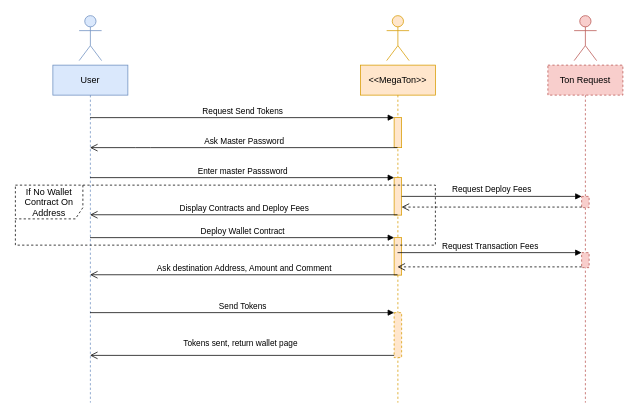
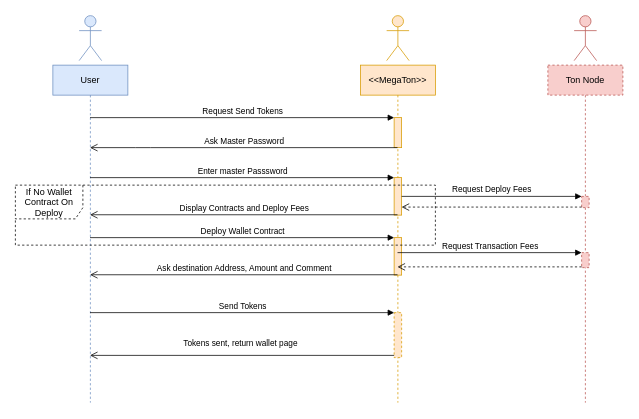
  <mxCell id="0" />
  <mxCell id="1" parent="0" />
  <mxCell id="2" value="&amp;lt;&amp;lt;MegaTon&amp;gt;&amp;gt;" style="shape=umlLifeline;perimeter=lifelinePerimeter;whiteSpace=wrap;html=1;container=1;collapsible=0;recursiveResize=0;outlineConnect=0;fillColor=#ffe6cc;strokeColor=#d79b00;" vertex="1" parent="1"><mxGeometry x="480" y="86" width="100" height="450" as="geometry" /></mxCell>
  <mxCell id="3" value="" style="html=1;points=[];perimeter=orthogonalPerimeter;fillColor=#ffe6cc;strokeColor=#d79b00;" vertex="1" parent="2"><mxGeometry x="45" y="70" width="10" height="40" as="geometry" /></mxCell>
  <mxCell id="4" value="" style="html=1;points=[];perimeter=orthogonalPerimeter;fillColor=#ffe6cc;strokeColor=#d79b00;" vertex="1" parent="2"><mxGeometry x="45" y="150" width="10" height="50" as="geometry" /></mxCell>
  <mxCell id="5" value="" style="html=1;points=[];perimeter=orthogonalPerimeter;fillColor=#ffe6cc;strokeColor=#d79b00;" vertex="1" parent="2"><mxGeometry x="45" y="230" width="10" height="50" as="geometry" /></mxCell>
  <mxCell id="6" value="" style="html=1;points=[];perimeter=orthogonalPerimeter;dashed=1;fillColor=#ffe6cc;strokeColor=#d79b00;" vertex="1" parent="2"><mxGeometry x="45" y="330" width="10" height="60" as="geometry" /></mxCell>
  <mxCell id="7" value="User" style="shape=umlLifeline;perimeter=lifelinePerimeter;whiteSpace=wrap;html=1;container=1;collapsible=0;recursiveResize=0;outlineConnect=0;fillColor=#dae8fc;strokeColor=#6c8ebf;" vertex="1" parent="1"><mxGeometry x="70" y="86" width="100" height="450" as="geometry" /></mxCell>
  <mxCell id="8" value="" style="shape=umlActor;verticalLabelPosition=bottom;verticalAlign=top;html=1;fillColor=#ffe6cc;strokeColor=#d79b00;" vertex="1" parent="1"><mxGeometry x="515" y="20" width="30" height="60" as="geometry" /></mxCell>
  <mxCell id="9" value="" style="shape=umlActor;verticalLabelPosition=bottom;verticalAlign=top;html=1;fillColor=#dae8fc;strokeColor=#6c8ebf;" vertex="1" parent="1"><mxGeometry x="105" y="20" width="30" height="60" as="geometry" /></mxCell>
  <mxCell id="10" value="Request Send Tokens" style="html=1;verticalAlign=bottom;endArrow=block;entryX=0;entryY=0;" edge="1" parent="1" source="7" target="3"><mxGeometry relative="1" as="geometry"><mxPoint x="185" y="156" as="sourcePoint" /></mxGeometry></mxCell>
  <mxCell id="11" value="Ask Master Password" style="html=1;verticalAlign=bottom;endArrow=open;endSize=8;" edge="1" parent="1" source="2" target="7"><mxGeometry relative="1" as="geometry"><mxPoint x="260" y="236" as="sourcePoint" /><mxPoint x="130" y="236" as="targetPoint" /><Array as="points"><mxPoint x="190" y="196" /></Array></mxGeometry></mxCell>
  <mxCell id="12" value="Enter master Passsword" style="html=1;verticalAlign=bottom;endArrow=block;entryX=0;entryY=0;" edge="1" parent="1" target="4"><mxGeometry relative="1" as="geometry"><mxPoint x="119.5" y="236" as="sourcePoint" /></mxGeometry></mxCell>
  <mxCell id="13" value="Display Contracts and Deploy Fees" style="html=1;verticalAlign=bottom;endArrow=open;endSize=8;" edge="1" parent="1" source="2"><mxGeometry relative="1" as="geometry"><mxPoint x="119.5" y="285.5" as="targetPoint" /><mxPoint x="385" y="285.5" as="sourcePoint" /></mxGeometry></mxCell>
  <mxCell id="14" value="Deploy Wallet Contract" style="html=1;verticalAlign=bottom;endArrow=block;entryX=0;entryY=0;" edge="1" parent="1" source="7" target="5"><mxGeometry relative="1" as="geometry"><mxPoint x="185" y="296" as="sourcePoint" /></mxGeometry></mxCell>
  <mxCell id="15" value="Ask destination Address, Amount and Comment" style="html=1;verticalAlign=bottom;endArrow=open;endSize=8;" edge="1" parent="1" source="2"><mxGeometry relative="1" as="geometry"><mxPoint x="119.5" y="365.5" as="targetPoint" /><mxPoint x="385" y="365.5" as="sourcePoint" /></mxGeometry></mxCell>
  <mxCell id="16" value="Send Tokens" style="html=1;verticalAlign=bottom;endArrow=block;entryX=0;entryY=0;" edge="1" parent="1" source="7" target="6"><mxGeometry relative="1" as="geometry"><mxPoint x="535" y="416" as="sourcePoint" /></mxGeometry></mxCell>
  <mxCell id="17" value="Tokens sent, return wallet page" style="html=1;verticalAlign=bottom;endArrow=open;endSize=8;exitX=0;exitY=0.95;" edge="1" parent="1" source="6" target="7"><mxGeometry x="0.009" y="-7" relative="1" as="geometry"><mxPoint x="535" y="492" as="targetPoint" /><mxPoint as="offset" /></mxGeometry></mxCell>
- <mxCell id="18" value="Ton Request" style="shape=umlLifeline;perimeter=lifelinePerimeter;whiteSpace=wrap;html=1;container=1;collapsible=0;recursiveResize=0;outlineConnect=0;dashed=1;fillColor=#f8cecc;strokeColor=#b85450;" vertex="1" parent="1"><mxGeometry x="730" y="86" width="100" height="450" as="geometry" /></mxCell>
+ <mxCell id="18" value="Ton Node" style="shape=umlLifeline;perimeter=lifelinePerimeter;whiteSpace=wrap;html=1;container=1;collapsible=0;recursiveResize=0;outlineConnect=0;dashed=1;fillColor=#f8cecc;strokeColor=#b85450;" vertex="1" parent="1"><mxGeometry x="730" y="86" width="100" height="450" as="geometry" /></mxCell>
  <mxCell id="19" value="" style="html=1;points=[];perimeter=orthogonalPerimeter;dashed=1;fillColor=#f8cecc;strokeColor=#b85450;" vertex="1" parent="18"><mxGeometry x="45" y="175" width="10" height="15" as="geometry" /></mxCell>
  <mxCell id="20" value="" style="html=1;points=[];perimeter=orthogonalPerimeter;dashed=1;fillColor=#f8cecc;strokeColor=#b85450;" vertex="1" parent="18"><mxGeometry x="45" y="250" width="10" height="20" as="geometry" /></mxCell>
  <mxCell id="21" value="" style="shape=umlActor;verticalLabelPosition=bottom;verticalAlign=top;html=1;fillColor=#f8cecc;strokeColor=#b85450;" vertex="1" parent="1"><mxGeometry x="765" y="20" width="30" height="60" as="geometry" /></mxCell>
  <mxCell id="22" value="" style="html=1;verticalAlign=bottom;endArrow=open;endSize=8;exitX=0;exitY=0.95;dashed=1;" edge="1" parent="1" source="19" target="4"><mxGeometry relative="1" as="geometry"><mxPoint x="705" y="347" as="targetPoint" /></mxGeometry></mxCell>
  <mxCell id="23" value="Request Deploy Fees" style="html=1;verticalAlign=bottom;endArrow=block;entryX=0;entryY=0;" edge="1" parent="1" source="4" target="19"><mxGeometry relative="1" as="geometry"><mxPoint x="705" y="271" as="sourcePoint" /></mxGeometry></mxCell>
- <mxCell id="24" value="If No Wallet Contract On Address" style="shape=umlFrame;whiteSpace=wrap;html=1;width=90;height=45;dashed=1;" vertex="1" parent="1"><mxGeometry y="246" width="560" height="80" as="geometry" x="20" /></mxCell>
+ <mxCell id="24" value="If No Wallet Contract On Deploy" style="shape=umlFrame;whiteSpace=wrap;html=1;width=90;height=45;dashed=1;" vertex="1" parent="1"><mxGeometry y="246" width="560" height="80" as="geometry" x="20" /></mxCell>
  <mxCell id="25" value="Request Transaction Fees" style="html=1;verticalAlign=bottom;endArrow=block;entryX=0;entryY=0;" edge="1" parent="1" source="2" target="20"><mxGeometry relative="1" as="geometry"><mxPoint x="705" y="336" as="sourcePoint" /></mxGeometry></mxCell>
  <mxCell id="26" value="" style="html=1;verticalAlign=bottom;endArrow=open;dashed=1;endSize=8;exitX=0;exitY=0.95;" edge="1" parent="1" source="20" target="2"><mxGeometry relative="1" as="geometry"><mxPoint x="705" y="412" as="targetPoint" /></mxGeometry></mxCell>
